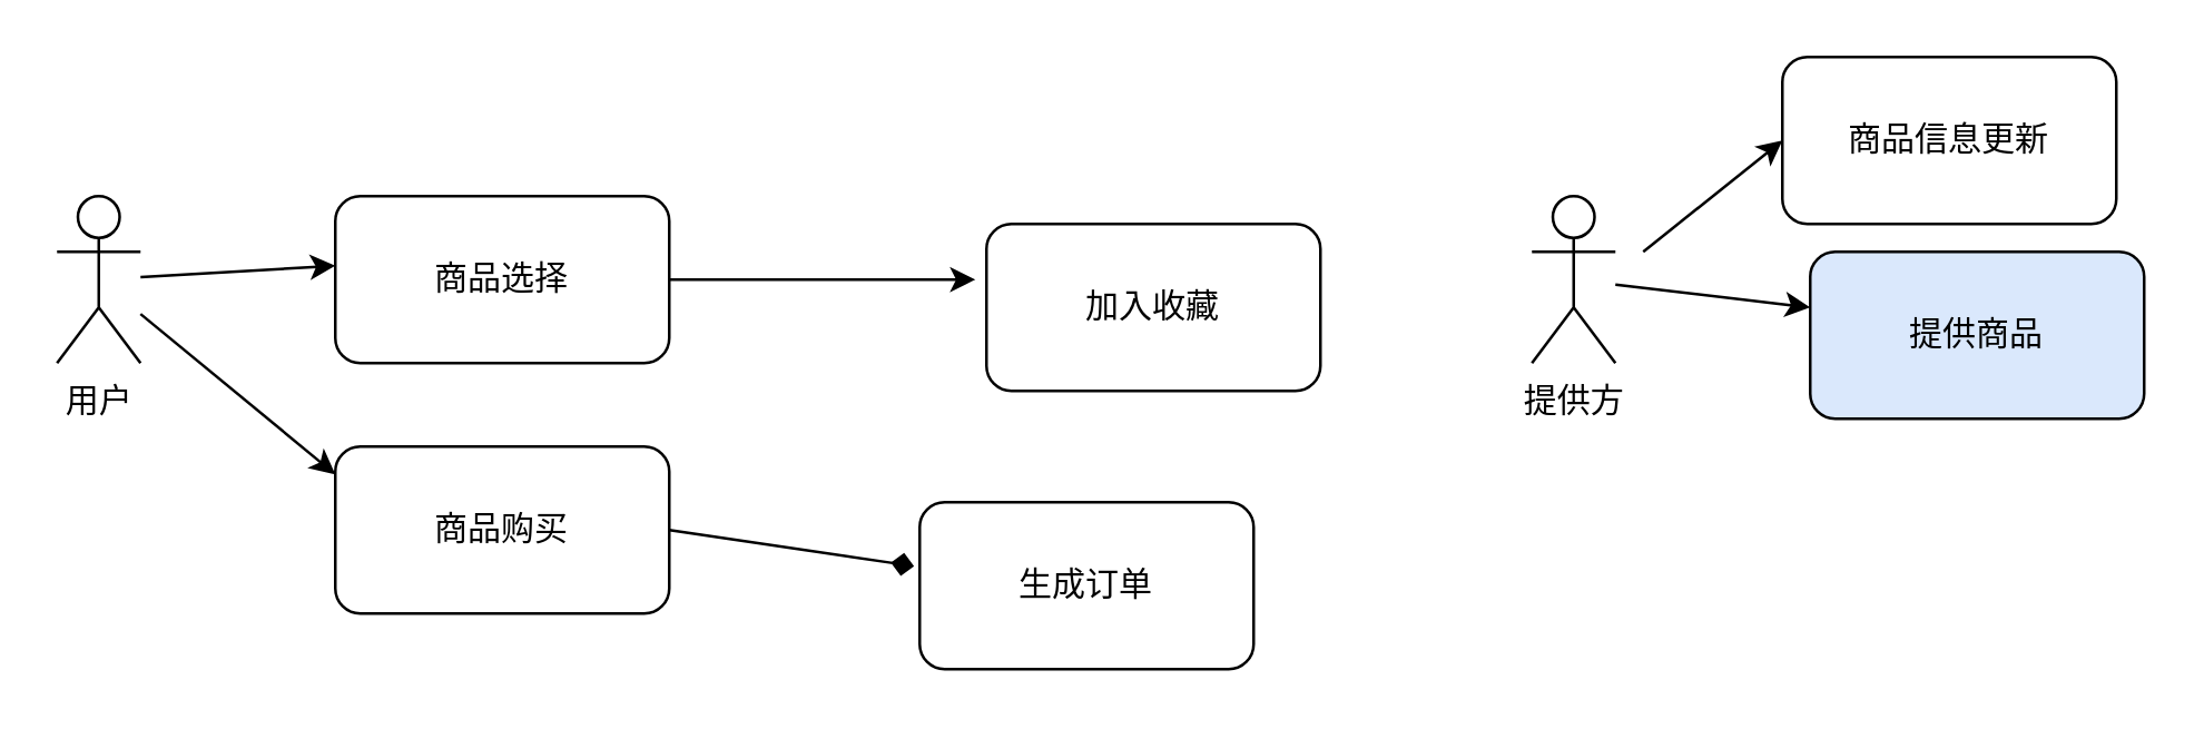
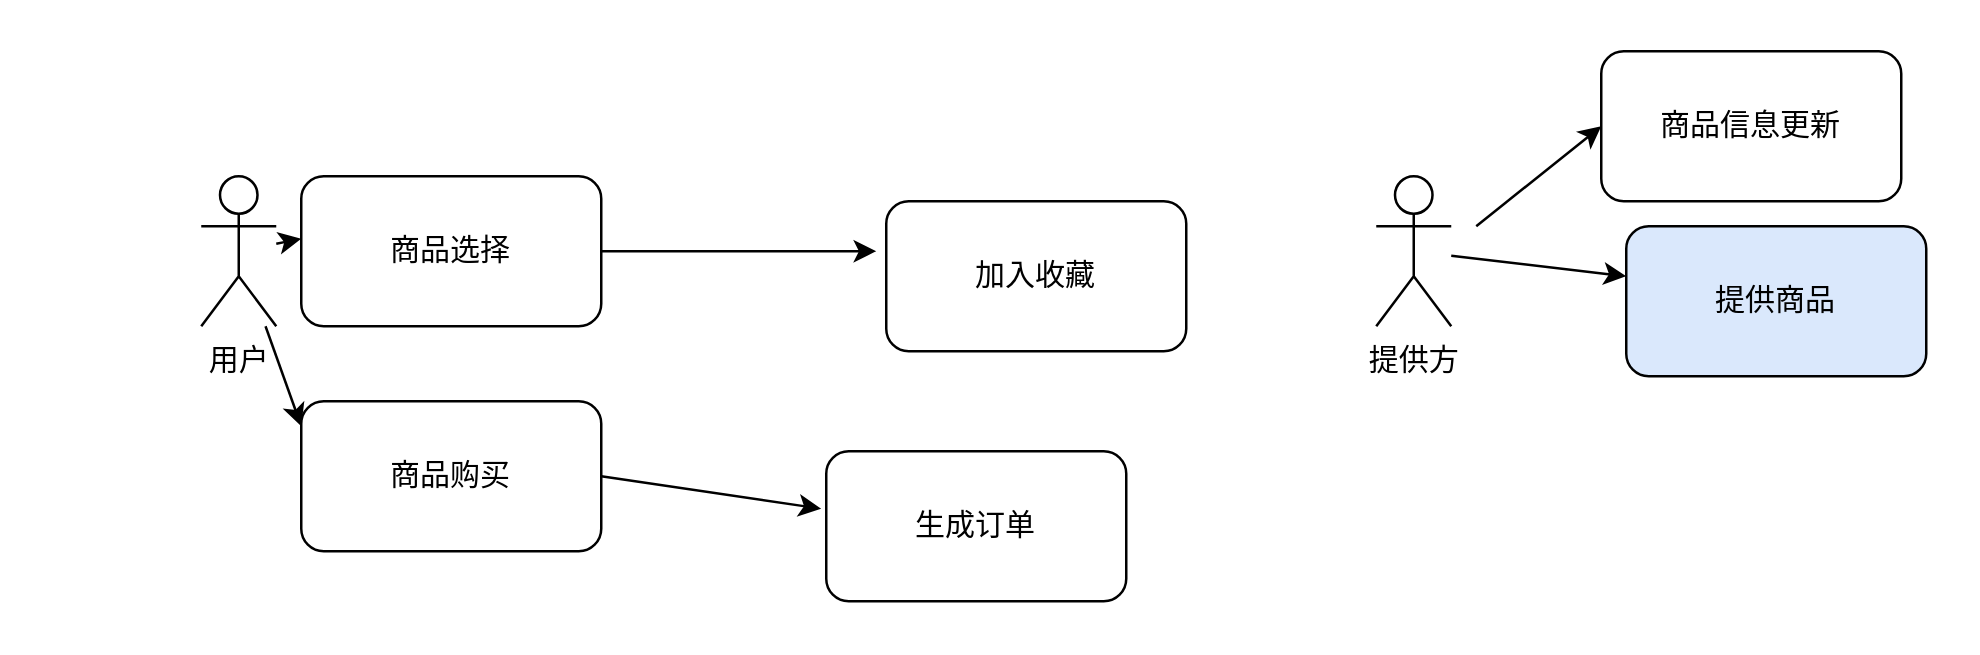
  <mxCell id="0" />
  <mxCell id="1" parent="0" />
- <mxCell id="2" value="用户" style="shape=umlActor;verticalLabelPosition=bottom;verticalAlign=top;html=1;outlineConnect=0;" vertex="1" parent="1"><mxGeometry x="20" y="70" width="30" height="60" as="geometry" /></mxCell>
+ <mxCell id="2" value="用户" style="shape=umlActor;verticalLabelPosition=bottom;verticalAlign=top;html=1;outlineConnect=0;" vertex="1" parent="1"><mxGeometry x="80" y="70" width="30" height="60" as="geometry" /></mxCell>
  <mxCell id="3" value="" style="endArrow=classic;html=1;" edge="1" parent="1" source="2"><mxGeometry width="50" height="50" relative="1" as="geometry"><mxPoint x="70" y="120" as="sourcePoint" /><mxPoint x="120" y="95" as="targetPoint" /></mxGeometry></mxCell>
  <mxCell id="4" value="商品选择" style="rounded=1;whiteSpace=wrap;html=1;" vertex="1" parent="1"><mxGeometry x="120" y="70" width="120" height="60" as="geometry" /></mxCell>
  <mxCell id="5" value="提供方" style="shape=umlActor;verticalLabelPosition=bottom;verticalAlign=top;html=1;outlineConnect=0;" vertex="1" parent="1"><mxGeometry x="550" y="70" width="30" height="60" as="geometry" /></mxCell>
  <mxCell id="6" value="加入收藏" style="rounded=1;whiteSpace=wrap;html=1;" vertex="1" parent="1"><mxGeometry x="354" y="80" width="120" height="60" as="geometry" /></mxCell>
  <mxCell id="7" value="" style="endArrow=classic;html=1;" edge="1" parent="1" source="5"><mxGeometry width="50" height="50" relative="1" as="geometry"><mxPoint x="490" y="140" as="sourcePoint" /><mxPoint x="650" y="110" as="targetPoint" /><Array as="points"><mxPoint x="650" y="110" /></Array></mxGeometry></mxCell>
  <mxCell id="8" value="商品购买" style="rounded=1;whiteSpace=wrap;html=1;" vertex="1" parent="1"><mxGeometry x="120" y="160" width="120" height="60" as="geometry" /></mxCell>
  <mxCell id="9" value="" style="endArrow=classic;html=1;" edge="1" parent="1" source="2"><mxGeometry width="50" height="50" relative="1" as="geometry"><mxPoint x="70" y="220" as="sourcePoint" /><mxPoint x="120" y="170" as="targetPoint" /></mxGeometry></mxCell>
  <mxCell id="10" value="商品信息更新" style="rounded=1;whiteSpace=wrap;html=1;" vertex="1" parent="1"><mxGeometry x="640" y="20" width="120" height="60" as="geometry" /></mxCell>
  <mxCell id="11" value="" style="endArrow=classic;html=1;" edge="1" parent="1"><mxGeometry width="50" height="50" relative="1" as="geometry"><mxPoint x="590" y="90" as="sourcePoint" /><mxPoint x="640" y="50" as="targetPoint" /></mxGeometry></mxCell>
  <mxCell id="12" value="生成订单" style="rounded=1;whiteSpace=wrap;html=1;" vertex="1" parent="1"><mxGeometry x="330" y="180" width="120" height="60" as="geometry" /></mxCell>
- <mxCell id="13" value="" style="endArrow=diamond;html=1;exitX=1;exitY=0.5;exitDx=0;exitDy=0;entryX=-0.017;entryY=0.383;entryDx=0;entryDy=0;entryPerimeter=0;" edge="1" parent="1" source="8" target="12"><mxGeometry width="50" height="50" relative="1" as="geometry"><mxPoint x="250" y="230" as="sourcePoint" /><mxPoint x="300" y="180" as="targetPoint" /></mxGeometry></mxCell>
+ <mxCell id="13" value="" style="endArrow=classic;html=1;exitX=1;exitY=0.5;exitDx=0;exitDy=0;entryX=-0.017;entryY=0.383;entryDx=0;entryDy=0;entryPerimeter=0;" edge="1" parent="1" source="8" target="12"><mxGeometry width="50" height="50" relative="1" as="geometry"><mxPoint x="250" y="230" as="sourcePoint" /><mxPoint x="300" y="180" as="targetPoint" /></mxGeometry></mxCell>
  <mxCell id="14" value="" style="endArrow=classic;html=1;exitX=1;exitY=0.5;exitDx=0;exitDy=0;" edge="1" parent="1" source="4"><mxGeometry width="50" height="50" relative="1" as="geometry"><mxPoint x="260" y="130" as="sourcePoint" /><mxPoint x="350" y="100" as="targetPoint" /></mxGeometry></mxCell>
  <mxCell id="15" value="提供商品" style="rounded=1;whiteSpace=wrap;html=1;fillColor=#dae8fc;" vertex="1" parent="1"><mxGeometry x="650" y="90" width="120" height="60" as="geometry" /></mxCell>
